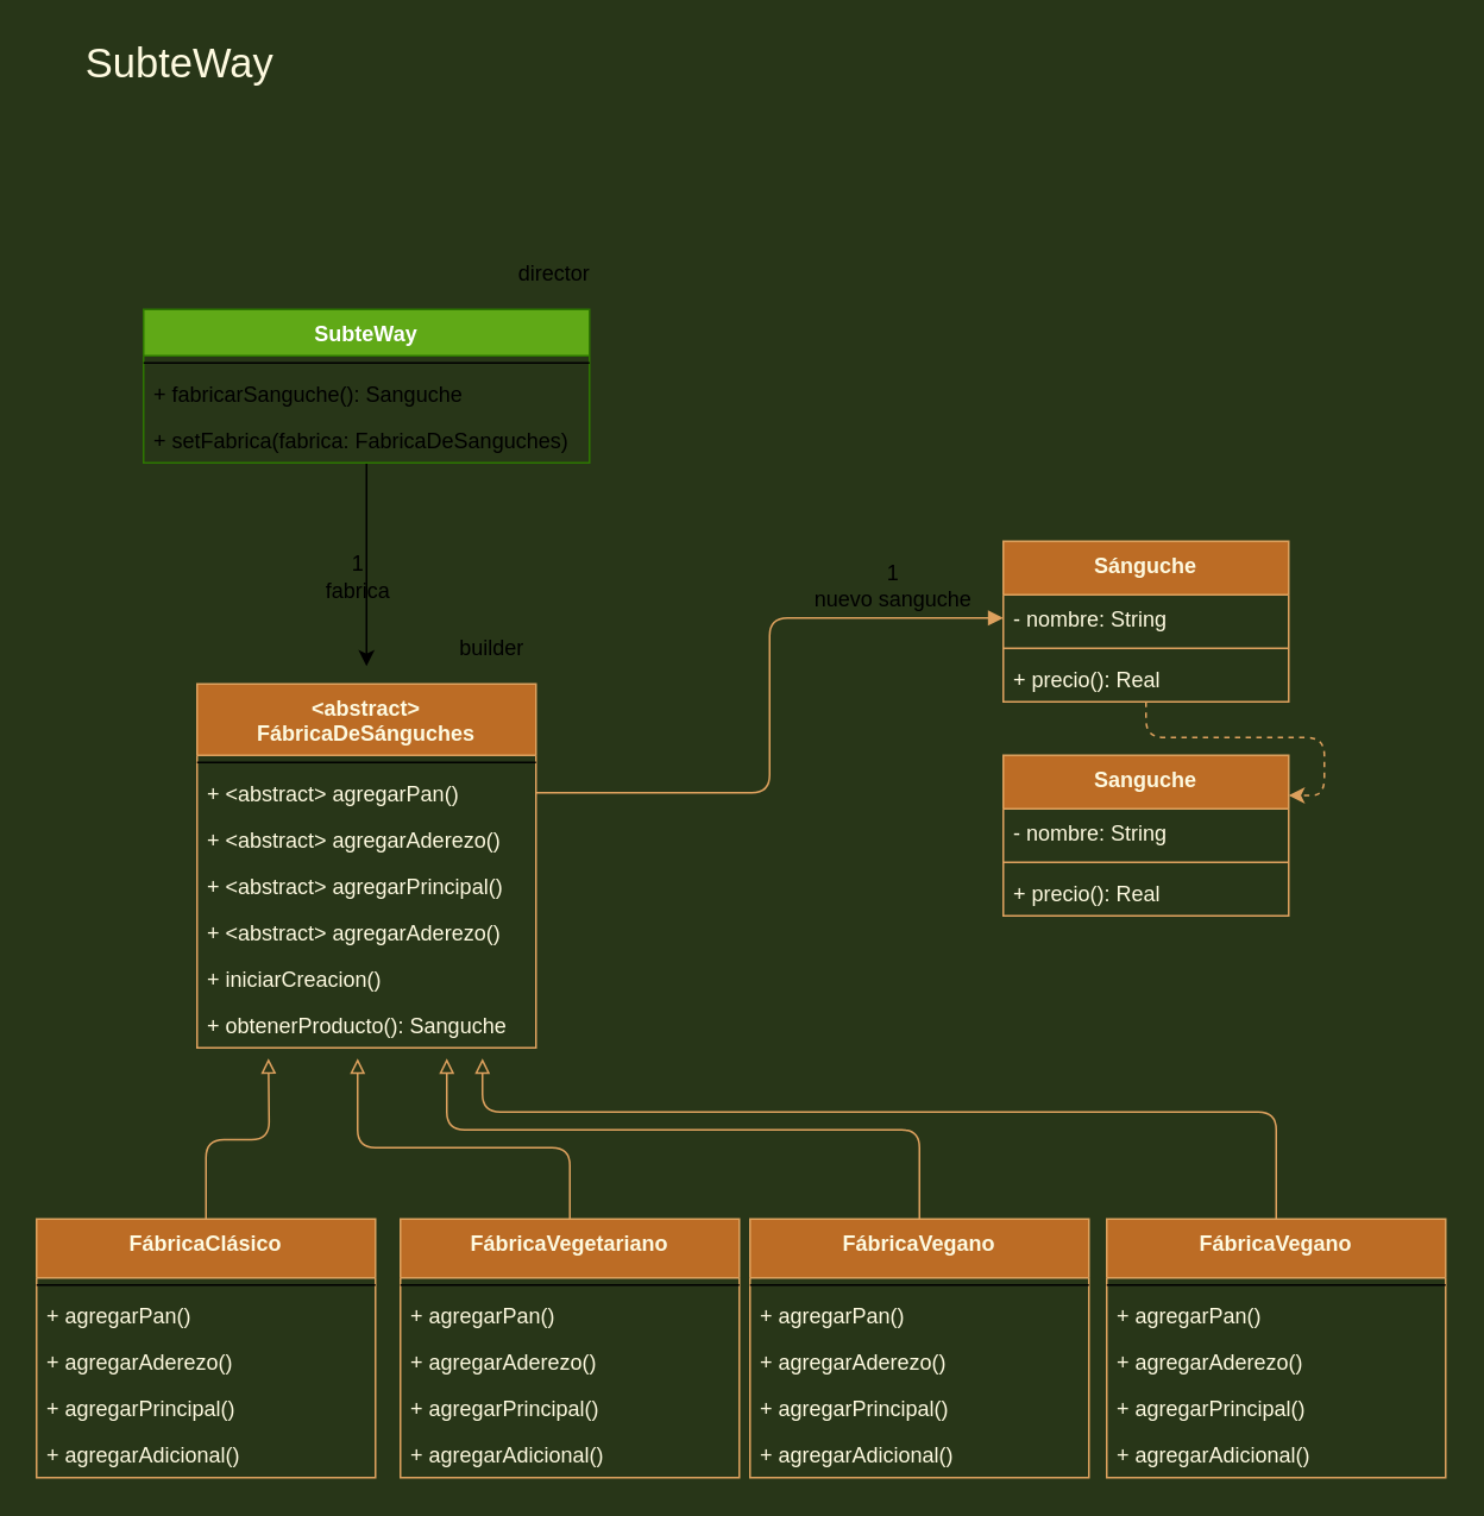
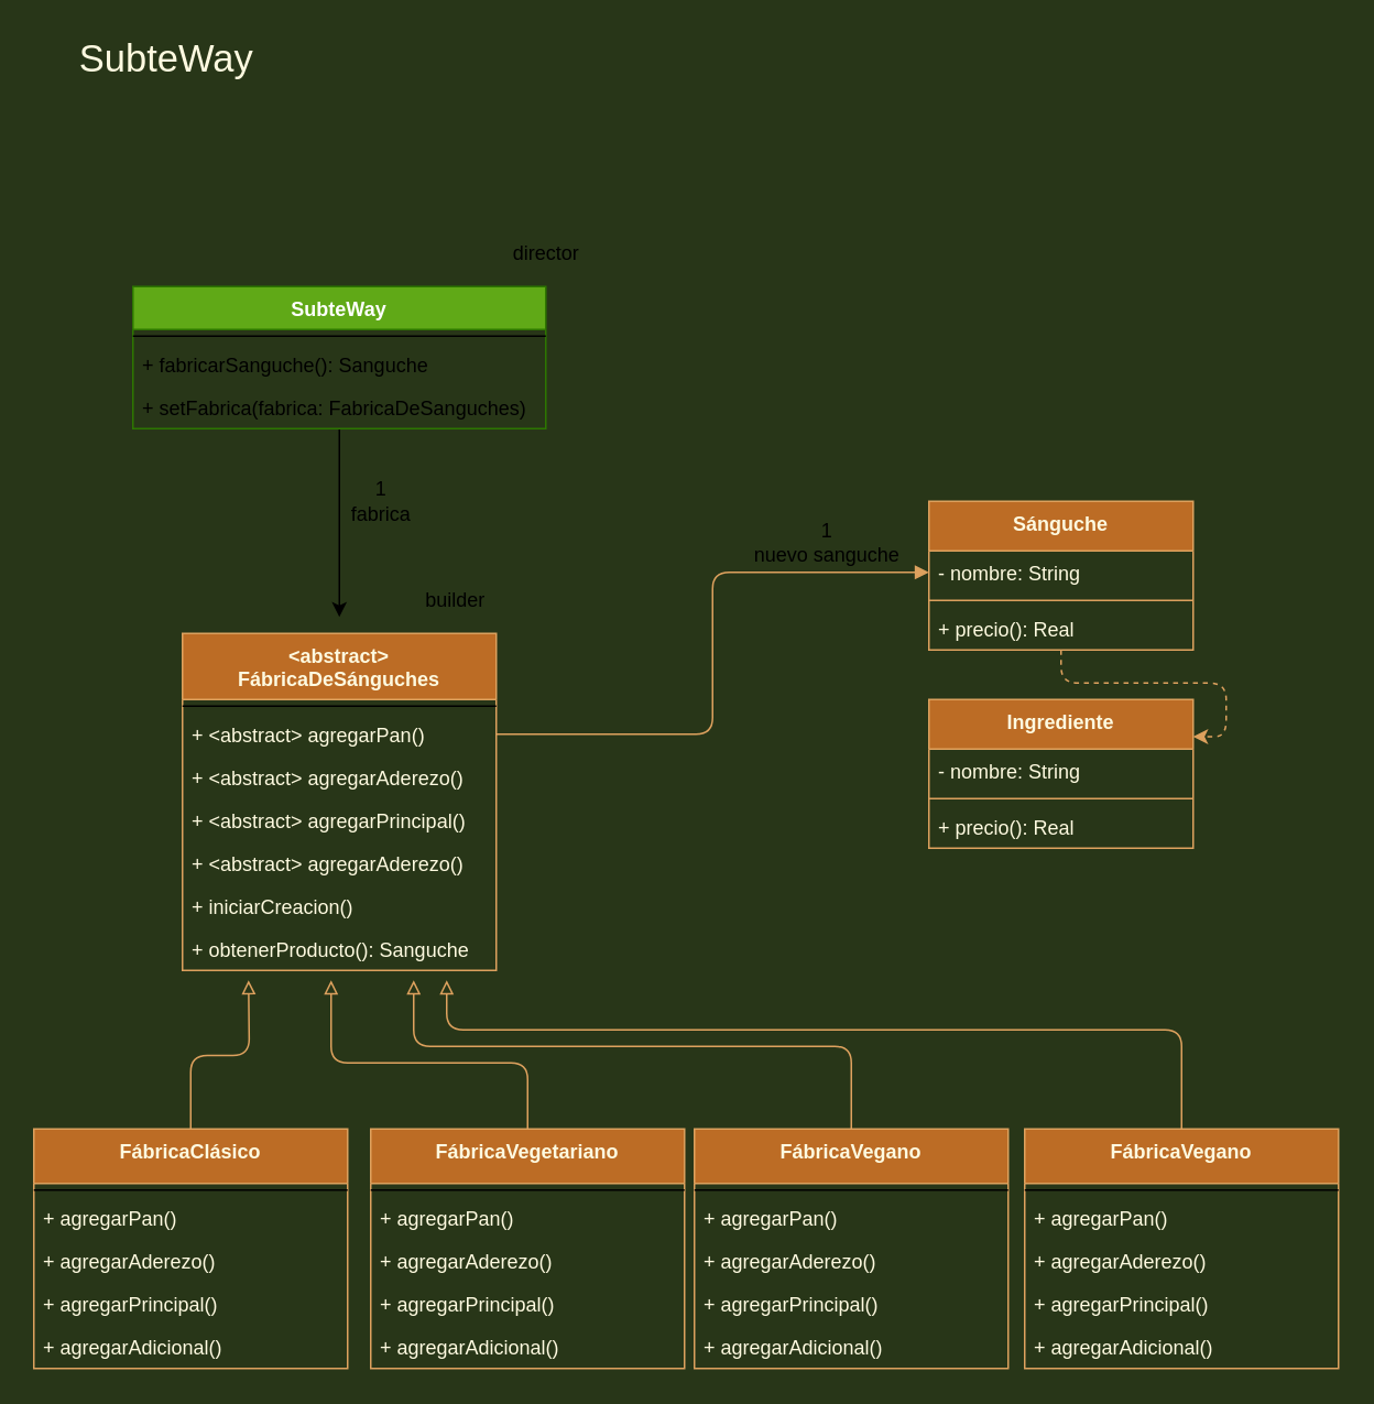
  <mxCell id="0" />
  <mxCell id="1" parent="0" />
  <mxCell id="2" value="SubteWay" style="text;html=1;align=center;verticalAlign=middle;resizable=0;points=[];autosize=1;strokeColor=none;fillColor=none;fontSize=23;fontColor=#FEFAE0;" parent="1" vertex="1"><mxGeometry x="40" y="20" width="120" height="30" as="geometry" /></mxCell>
- <mxCell id="3" value="Sanguche" style="swimlane;fontStyle=1;align=center;verticalAlign=top;childLayout=stackLayout;horizontal=1;startSize=30;horizontalStack=0;resizeParent=1;resizeParentMax=0;resizeLast=0;collapsible=1;marginBottom=0;fillColor=#BC6C25;strokeColor=#DDA15E;fontColor=#FEFAE0;" parent="1" vertex="1"><mxGeometry x="562" y="423" width="160" height="90" as="geometry" /></mxCell>
+ <mxCell id="3" value="Ingrediente" style="swimlane;fontStyle=1;align=center;verticalAlign=top;childLayout=stackLayout;horizontal=1;startSize=30;horizontalStack=0;resizeParent=1;resizeParentMax=0;resizeLast=0;collapsible=1;marginBottom=0;fillColor=#BC6C25;strokeColor=#DDA15E;fontColor=#FEFAE0;" parent="1" vertex="1"><mxGeometry x="562" y="423" width="160" height="90" as="geometry" /></mxCell>
  <mxCell id="4" value="- nombre: String" style="text;strokeColor=none;fillColor=none;align=left;verticalAlign=top;spacingLeft=4;spacingRight=4;overflow=hidden;rotatable=0;points=[[0,0.5],[1,0.5]];portConstraint=eastwest;fontColor=#FEFAE0;" parent="3" vertex="1"><mxGeometry y="30" width="160" height="26" as="geometry" /></mxCell>
  <mxCell id="5" value="" style="line;strokeWidth=1;fillColor=none;align=left;verticalAlign=middle;spacingTop=-1;spacingLeft=3;spacingRight=3;rotatable=0;labelPosition=right;points=[];portConstraint=eastwest;labelBackgroundColor=#283618;strokeColor=#DDA15E;fontColor=#FEFAE0;" parent="3" vertex="1"><mxGeometry y="56" width="160" height="8" as="geometry" /></mxCell>
  <mxCell id="6" value="+ precio(): Real" style="text;strokeColor=none;fillColor=none;align=left;verticalAlign=top;spacingLeft=4;spacingRight=4;overflow=hidden;rotatable=0;points=[[0,0.5],[1,0.5]];portConstraint=eastwest;fontColor=#FEFAE0;" parent="3" vertex="1"><mxGeometry y="64" width="160" height="26" as="geometry" /></mxCell>
  <mxCell id="7" style="edgeStyle=orthogonalEdgeStyle;curved=0;rounded=1;sketch=0;orthogonalLoop=1;jettySize=auto;html=1;entryX=1;entryY=0.25;entryDx=0;entryDy=0;fontColor=#FEFAE0;strokeColor=#DDA15E;fillColor=#BC6C25;dashed=1;" parent="1" source="8" target="3" edge="1"><mxGeometry relative="1" as="geometry" /></mxCell>
  <mxCell id="8" value="Sánguche" style="swimlane;fontStyle=1;align=center;verticalAlign=top;childLayout=stackLayout;horizontal=1;startSize=30;horizontalStack=0;resizeParent=1;resizeParentMax=0;resizeLast=0;collapsible=1;marginBottom=0;fillColor=#BC6C25;strokeColor=#DDA15E;fontColor=#FEFAE0;" parent="1" vertex="1"><mxGeometry x="562" y="303" width="160" height="90" as="geometry" /></mxCell>
  <mxCell id="9" value="- nombre: String" style="text;strokeColor=none;fillColor=none;align=left;verticalAlign=top;spacingLeft=4;spacingRight=4;overflow=hidden;rotatable=0;points=[[0,0.5],[1,0.5]];portConstraint=eastwest;fontColor=#FEFAE0;" parent="8" vertex="1"><mxGeometry y="30" width="160" height="26" as="geometry" /></mxCell>
  <mxCell id="10" value="" style="line;strokeWidth=1;fillColor=none;align=left;verticalAlign=middle;spacingTop=-1;spacingLeft=3;spacingRight=3;rotatable=0;labelPosition=right;points=[];portConstraint=eastwest;labelBackgroundColor=#283618;strokeColor=#DDA15E;fontColor=#FEFAE0;" parent="8" vertex="1"><mxGeometry y="56" width="160" height="8" as="geometry" /></mxCell>
  <mxCell id="11" value="+ precio(): Real" style="text;strokeColor=none;fillColor=none;align=left;verticalAlign=top;spacingLeft=4;spacingRight=4;overflow=hidden;rotatable=0;points=[[0,0.5],[1,0.5]];portConstraint=eastwest;fontColor=#FEFAE0;" parent="8" vertex="1"><mxGeometry y="64" width="160" height="26" as="geometry" /></mxCell>
  <mxCell id="12" value="&lt;abstract&gt;&#10;FábricaDeSánguches" style="swimlane;fontStyle=1;align=center;verticalAlign=top;childLayout=stackLayout;horizontal=1;startSize=40;horizontalStack=0;resizeParent=1;resizeParentMax=0;resizeLast=0;collapsible=1;marginBottom=0;rounded=0;sketch=0;fontColor=#FEFAE0;strokeColor=#DDA15E;fillColor=#BC6C25;" parent="1" vertex="1"><mxGeometry x="110" y="383" width="190" height="204" as="geometry" /></mxCell>
  <mxCell id="13" value="" style="line;strokeWidth=1;fillColor=none;align=left;verticalAlign=middle;spacingTop=-1;spacingLeft=3;spacingRight=3;rotatable=0;labelPosition=right;points=[];portConstraint=eastwest;rounded=0;sketch=0;fontColor=#FEFAE0;" parent="12" vertex="1"><mxGeometry y="40" width="190" height="8" as="geometry" /></mxCell>
  <mxCell id="14" value="+ &lt;abstract&gt; agregarPan()" style="text;strokeColor=none;fillColor=none;align=left;verticalAlign=top;spacingLeft=4;spacingRight=4;overflow=hidden;rotatable=0;points=[[0,0.5],[1,0.5]];portConstraint=eastwest;rounded=0;sketch=0;fontColor=#FEFAE0;" parent="12" vertex="1"><mxGeometry y="48" width="190" height="26" as="geometry" /></mxCell>
  <mxCell id="15" value="+ &lt;abstract&gt; agregarAderezo()" style="text;strokeColor=none;fillColor=none;align=left;verticalAlign=top;spacingLeft=4;spacingRight=4;overflow=hidden;rotatable=0;points=[[0,0.5],[1,0.5]];portConstraint=eastwest;rounded=0;sketch=0;fontColor=#FEFAE0;" parent="12" vertex="1"><mxGeometry y="74" width="190" height="26" as="geometry" /></mxCell>
  <mxCell id="16" value="+ &lt;abstract&gt; agregarPrincipal()" style="text;strokeColor=none;fillColor=none;align=left;verticalAlign=top;spacingLeft=4;spacingRight=4;overflow=hidden;rotatable=0;points=[[0,0.5],[1,0.5]];portConstraint=eastwest;rounded=0;sketch=0;fontColor=#FEFAE0;" parent="12" vertex="1"><mxGeometry y="100" width="190" height="26" as="geometry" /></mxCell>
  <mxCell id="17" value="+ &lt;abstract&gt; agregarAderezo()" style="text;strokeColor=none;fillColor=none;align=left;verticalAlign=top;spacingLeft=4;spacingRight=4;overflow=hidden;rotatable=0;points=[[0,0.5],[1,0.5]];portConstraint=eastwest;rounded=0;sketch=0;fontColor=#FEFAE0;" vertex="1" parent="12"><mxGeometry y="126" width="190" height="26" as="geometry" /></mxCell>
  <mxCell id="18" value="+ iniciarCreacion()" style="text;strokeColor=none;fillColor=none;align=left;verticalAlign=top;spacingLeft=4;spacingRight=4;overflow=hidden;rotatable=0;points=[[0,0.5],[1,0.5]];portConstraint=eastwest;rounded=0;sketch=0;fontColor=#FEFAE0;" parent="12" vertex="1"><mxGeometry y="152" width="190" height="26" as="geometry" /></mxCell>
  <mxCell id="19" value="+ obtenerProducto(): Sanguche" style="text;strokeColor=none;fillColor=none;align=left;verticalAlign=top;spacingLeft=4;spacingRight=4;overflow=hidden;rotatable=0;points=[[0,0.5],[1,0.5]];portConstraint=eastwest;rounded=0;sketch=0;fontColor=#FEFAE0;" vertex="1" parent="12"><mxGeometry y="178" width="190" height="26" as="geometry" /></mxCell>
  <mxCell id="20" style="edgeStyle=orthogonalEdgeStyle;curved=0;rounded=1;sketch=0;orthogonalLoop=1;jettySize=auto;html=1;fontColor=#FEFAE0;strokeColor=#DDA15E;fillColor=#BC6C25;endArrow=block;endFill=0;" parent="1" source="21" edge="1"><mxGeometry relative="1" as="geometry"><mxPoint x="150" y="593" as="targetPoint" /></mxGeometry></mxCell>
  <mxCell id="21" value="FábricaClásico" style="swimlane;fontStyle=1;align=center;verticalAlign=top;childLayout=stackLayout;horizontal=1;startSize=33;horizontalStack=0;resizeParent=1;resizeParentMax=0;resizeLast=0;collapsible=1;marginBottom=0;rounded=0;sketch=0;fontColor=#FEFAE0;strokeColor=#DDA15E;fillColor=#BC6C25;" parent="1" vertex="1"><mxGeometry x="20" y="683" width="190" height="145" as="geometry" /></mxCell>
  <mxCell id="22" value="" style="line;strokeWidth=1;fillColor=none;align=left;verticalAlign=middle;spacingTop=-1;spacingLeft=3;spacingRight=3;rotatable=0;labelPosition=right;points=[];portConstraint=eastwest;rounded=0;sketch=0;fontColor=#FEFAE0;" parent="21" vertex="1"><mxGeometry y="33" width="190" height="8" as="geometry" /></mxCell>
  <mxCell id="23" value="+ agregarPan()" style="text;strokeColor=none;fillColor=none;align=left;verticalAlign=top;spacingLeft=4;spacingRight=4;overflow=hidden;rotatable=0;points=[[0,0.5],[1,0.5]];portConstraint=eastwest;rounded=0;sketch=0;fontColor=#FEFAE0;" parent="21" vertex="1"><mxGeometry y="41" width="190" height="26" as="geometry" /></mxCell>
  <mxCell id="24" value="+ agregarAderezo()" style="text;strokeColor=none;fillColor=none;align=left;verticalAlign=top;spacingLeft=4;spacingRight=4;overflow=hidden;rotatable=0;points=[[0,0.5],[1,0.5]];portConstraint=eastwest;rounded=0;sketch=0;fontColor=#FEFAE0;" parent="21" vertex="1"><mxGeometry y="67" width="190" height="26" as="geometry" /></mxCell>
  <mxCell id="25" value="+ agregarPrincipal()" style="text;strokeColor=none;fillColor=none;align=left;verticalAlign=top;spacingLeft=4;spacingRight=4;overflow=hidden;rotatable=0;points=[[0,0.5],[1,0.5]];portConstraint=eastwest;rounded=0;sketch=0;fontColor=#FEFAE0;" parent="21" vertex="1"><mxGeometry y="93" width="190" height="26" as="geometry" /></mxCell>
  <mxCell id="26" value="+ agregarAdicional()" style="text;strokeColor=none;fillColor=none;align=left;verticalAlign=top;spacingLeft=4;spacingRight=4;overflow=hidden;rotatable=0;points=[[0,0.5],[1,0.5]];portConstraint=eastwest;rounded=0;sketch=0;fontColor=#FEFAE0;" parent="21" vertex="1"><mxGeometry y="119" width="190" height="26" as="geometry" /></mxCell>
  <mxCell id="27" style="edgeStyle=orthogonalEdgeStyle;curved=0;rounded=1;sketch=0;orthogonalLoop=1;jettySize=auto;html=1;fontColor=#FEFAE0;endArrow=block;endFill=0;strokeColor=#DDA15E;fillColor=#BC6C25;" parent="1" source="28" edge="1"><mxGeometry relative="1" as="geometry"><mxPoint x="200" y="593" as="targetPoint" /><Array as="points"><mxPoint x="319" y="643" /><mxPoint x="200" y="643" /></Array></mxGeometry></mxCell>
  <mxCell id="28" value="FábricaVegetariano" style="swimlane;fontStyle=1;align=center;verticalAlign=top;childLayout=stackLayout;horizontal=1;startSize=33;horizontalStack=0;resizeParent=1;resizeParentMax=0;resizeLast=0;collapsible=1;marginBottom=0;rounded=0;sketch=0;fontColor=#FEFAE0;strokeColor=#DDA15E;fillColor=#BC6C25;" parent="1" vertex="1"><mxGeometry x="224" y="683" width="190" height="145" as="geometry" /></mxCell>
  <mxCell id="29" value="" style="line;strokeWidth=1;fillColor=none;align=left;verticalAlign=middle;spacingTop=-1;spacingLeft=3;spacingRight=3;rotatable=0;labelPosition=right;points=[];portConstraint=eastwest;rounded=0;sketch=0;fontColor=#FEFAE0;" parent="28" vertex="1"><mxGeometry y="33" width="190" height="8" as="geometry" /></mxCell>
  <mxCell id="30" value="+ agregarPan()" style="text;strokeColor=none;fillColor=none;align=left;verticalAlign=top;spacingLeft=4;spacingRight=4;overflow=hidden;rotatable=0;points=[[0,0.5],[1,0.5]];portConstraint=eastwest;rounded=0;sketch=0;fontColor=#FEFAE0;" parent="28" vertex="1"><mxGeometry y="41" width="190" height="26" as="geometry" /></mxCell>
  <mxCell id="31" value="+ agregarAderezo()" style="text;strokeColor=none;fillColor=none;align=left;verticalAlign=top;spacingLeft=4;spacingRight=4;overflow=hidden;rotatable=0;points=[[0,0.5],[1,0.5]];portConstraint=eastwest;rounded=0;sketch=0;fontColor=#FEFAE0;" parent="28" vertex="1"><mxGeometry y="67" width="190" height="26" as="geometry" /></mxCell>
  <mxCell id="32" value="+ agregarPrincipal()" style="text;strokeColor=none;fillColor=none;align=left;verticalAlign=top;spacingLeft=4;spacingRight=4;overflow=hidden;rotatable=0;points=[[0,0.5],[1,0.5]];portConstraint=eastwest;rounded=0;sketch=0;fontColor=#FEFAE0;" parent="28" vertex="1"><mxGeometry y="93" width="190" height="26" as="geometry" /></mxCell>
  <mxCell id="33" value="+ agregarAdicional()" style="text;strokeColor=none;fillColor=none;align=left;verticalAlign=top;spacingLeft=4;spacingRight=4;overflow=hidden;rotatable=0;points=[[0,0.5],[1,0.5]];portConstraint=eastwest;rounded=0;sketch=0;fontColor=#FEFAE0;" parent="28" vertex="1"><mxGeometry y="119" width="190" height="26" as="geometry" /></mxCell>
  <mxCell id="34" style="edgeStyle=orthogonalEdgeStyle;curved=0;rounded=1;sketch=0;orthogonalLoop=1;jettySize=auto;html=1;fontColor=#FEFAE0;endArrow=block;endFill=0;strokeColor=#DDA15E;fillColor=#BC6C25;" parent="1" source="35" edge="1"><mxGeometry relative="1" as="geometry"><mxPoint x="250" y="593" as="targetPoint" /><Array as="points"><mxPoint x="515" y="633" /><mxPoint x="250" y="633" /></Array></mxGeometry></mxCell>
  <mxCell id="35" value="FábricaVegano" style="swimlane;fontStyle=1;align=center;verticalAlign=top;childLayout=stackLayout;horizontal=1;startSize=33;horizontalStack=0;resizeParent=1;resizeParentMax=0;resizeLast=0;collapsible=1;marginBottom=0;rounded=0;sketch=0;fontColor=#FEFAE0;strokeColor=#DDA15E;fillColor=#BC6C25;" parent="1" vertex="1"><mxGeometry x="420" y="683" width="190" height="145" as="geometry" /></mxCell>
  <mxCell id="36" value="" style="line;strokeWidth=1;fillColor=none;align=left;verticalAlign=middle;spacingTop=-1;spacingLeft=3;spacingRight=3;rotatable=0;labelPosition=right;points=[];portConstraint=eastwest;rounded=0;sketch=0;fontColor=#FEFAE0;" parent="35" vertex="1"><mxGeometry y="33" width="190" height="8" as="geometry" /></mxCell>
  <mxCell id="37" value="+ agregarPan()" style="text;strokeColor=none;fillColor=none;align=left;verticalAlign=top;spacingLeft=4;spacingRight=4;overflow=hidden;rotatable=0;points=[[0,0.5],[1,0.5]];portConstraint=eastwest;rounded=0;sketch=0;fontColor=#FEFAE0;" parent="35" vertex="1"><mxGeometry y="41" width="190" height="26" as="geometry" /></mxCell>
  <mxCell id="38" value="+ agregarAderezo()" style="text;strokeColor=none;fillColor=none;align=left;verticalAlign=top;spacingLeft=4;spacingRight=4;overflow=hidden;rotatable=0;points=[[0,0.5],[1,0.5]];portConstraint=eastwest;rounded=0;sketch=0;fontColor=#FEFAE0;" parent="35" vertex="1"><mxGeometry y="67" width="190" height="26" as="geometry" /></mxCell>
  <mxCell id="39" value="+ agregarPrincipal()" style="text;strokeColor=none;fillColor=none;align=left;verticalAlign=top;spacingLeft=4;spacingRight=4;overflow=hidden;rotatable=0;points=[[0,0.5],[1,0.5]];portConstraint=eastwest;rounded=0;sketch=0;fontColor=#FEFAE0;" parent="35" vertex="1"><mxGeometry y="93" width="190" height="26" as="geometry" /></mxCell>
  <mxCell id="40" value="+ agregarAdicional()" style="text;strokeColor=none;fillColor=none;align=left;verticalAlign=top;spacingLeft=4;spacingRight=4;overflow=hidden;rotatable=0;points=[[0,0.5],[1,0.5]];portConstraint=eastwest;rounded=0;sketch=0;fontColor=#FEFAE0;" parent="35" vertex="1"><mxGeometry y="119" width="190" height="26" as="geometry" /></mxCell>
  <mxCell id="41" style="edgeStyle=orthogonalEdgeStyle;curved=0;rounded=1;sketch=0;orthogonalLoop=1;jettySize=auto;html=1;fontColor=#FEFAE0;endArrow=block;endFill=0;strokeColor=#DDA15E;fillColor=#BC6C25;" parent="1" source="42" edge="1"><mxGeometry relative="1" as="geometry"><mxPoint x="270" y="593" as="targetPoint" /><Array as="points"><mxPoint x="715" y="623" /><mxPoint x="270" y="623" /></Array></mxGeometry></mxCell>
  <mxCell id="42" value="FábricaVegano" style="swimlane;fontStyle=1;align=center;verticalAlign=top;childLayout=stackLayout;horizontal=1;startSize=33;horizontalStack=0;resizeParent=1;resizeParentMax=0;resizeLast=0;collapsible=1;marginBottom=0;rounded=0;sketch=0;fontColor=#FEFAE0;strokeColor=#DDA15E;fillColor=#BC6C25;" parent="1" vertex="1"><mxGeometry x="620" y="683" width="190" height="145" as="geometry" /></mxCell>
  <mxCell id="43" value="" style="line;strokeWidth=1;fillColor=none;align=left;verticalAlign=middle;spacingTop=-1;spacingLeft=3;spacingRight=3;rotatable=0;labelPosition=right;points=[];portConstraint=eastwest;rounded=0;sketch=0;fontColor=#FEFAE0;" parent="42" vertex="1"><mxGeometry y="33" width="190" height="8" as="geometry" /></mxCell>
  <mxCell id="44" value="+ agregarPan()" style="text;strokeColor=none;fillColor=none;align=left;verticalAlign=top;spacingLeft=4;spacingRight=4;overflow=hidden;rotatable=0;points=[[0,0.5],[1,0.5]];portConstraint=eastwest;rounded=0;sketch=0;fontColor=#FEFAE0;" parent="42" vertex="1"><mxGeometry y="41" width="190" height="26" as="geometry" /></mxCell>
  <mxCell id="45" value="+ agregarAderezo()" style="text;strokeColor=none;fillColor=none;align=left;verticalAlign=top;spacingLeft=4;spacingRight=4;overflow=hidden;rotatable=0;points=[[0,0.5],[1,0.5]];portConstraint=eastwest;rounded=0;sketch=0;fontColor=#FEFAE0;" parent="42" vertex="1"><mxGeometry y="67" width="190" height="26" as="geometry" /></mxCell>
  <mxCell id="46" value="+ agregarPrincipal()" style="text;strokeColor=none;fillColor=none;align=left;verticalAlign=top;spacingLeft=4;spacingRight=4;overflow=hidden;rotatable=0;points=[[0,0.5],[1,0.5]];portConstraint=eastwest;rounded=0;sketch=0;fontColor=#FEFAE0;" parent="42" vertex="1"><mxGeometry y="93" width="190" height="26" as="geometry" /></mxCell>
  <mxCell id="47" value="+ agregarAdicional()" style="text;strokeColor=none;fillColor=none;align=left;verticalAlign=top;spacingLeft=4;spacingRight=4;overflow=hidden;rotatable=0;points=[[0,0.5],[1,0.5]];portConstraint=eastwest;rounded=0;sketch=0;fontColor=#FEFAE0;" parent="42" vertex="1"><mxGeometry y="119" width="190" height="26" as="geometry" /></mxCell>
  <mxCell id="48" style="edgeStyle=orthogonalEdgeStyle;curved=0;rounded=1;sketch=0;orthogonalLoop=1;jettySize=auto;html=1;entryX=0;entryY=0.5;entryDx=0;entryDy=0;fontColor=#FEFAE0;endArrow=block;endFill=1;strokeColor=#DDA15E;fillColor=#BC6C25;" parent="1" source="14" target="9" edge="1"><mxGeometry relative="1" as="geometry" /></mxCell>
  <mxCell id="49" style="edgeStyle=orthogonalEdgeStyle;rounded=0;orthogonalLoop=1;jettySize=auto;html=1;" edge="1" parent="1" source="50"><mxGeometry relative="1" as="geometry"><mxPoint x="205" y="373" as="targetPoint" /></mxGeometry></mxCell>
  <mxCell id="50" value="SubteWay" style="swimlane;fontStyle=1;align=center;verticalAlign=top;childLayout=stackLayout;horizontal=1;startSize=26;horizontalStack=0;resizeParent=1;resizeParentMax=0;resizeLast=0;collapsible=1;marginBottom=0;fillColor=#60a917;fontColor=#ffffff;strokeColor=#2D7600;" vertex="1" parent="1"><mxGeometry x="80" y="173" width="250" height="86" as="geometry" /></mxCell>
  <mxCell id="51" value="" style="line;strokeWidth=1;fillColor=none;align=left;verticalAlign=middle;spacingTop=-1;spacingLeft=3;spacingRight=3;rotatable=0;labelPosition=right;points=[];portConstraint=eastwest;" vertex="1" parent="50"><mxGeometry y="26" width="250" height="8" as="geometry" /></mxCell>
  <mxCell id="52" value="+ fabricarSanguche(): Sanguche" style="text;strokeColor=none;fillColor=none;align=left;verticalAlign=top;spacingLeft=4;spacingRight=4;overflow=hidden;rotatable=0;points=[[0,0.5],[1,0.5]];portConstraint=eastwest;" vertex="1" parent="50"><mxGeometry y="34" width="250" height="26" as="geometry" /></mxCell>
  <mxCell id="53" value="+ setFabrica(fabrica: FabricaDeSanguches)" style="text;strokeColor=none;fillColor=none;align=left;verticalAlign=top;spacingLeft=4;spacingRight=4;overflow=hidden;rotatable=0;points=[[0,0.5],[1,0.5]];portConstraint=eastwest;" vertex="1" parent="50"><mxGeometry y="60" width="250" height="26" as="geometry" /></mxCell>
- <mxCell id="54" value="director" style="text;html=1;align=center;verticalAlign=middle;resizable=0;points=[];autosize=1;strokeColor=none;fillColor=none;" vertex="1" parent="1"><mxGeometry x="280" y="143" width="60" height="20" as="geometry" /></mxCell>
+ <mxCell id="54" value="director" style="text;html=1;align=center;verticalAlign=middle;resizable=0;points=[];autosize=1;strokeColor=none;fillColor=none;" vertex="1" parent="1"><mxGeometry x="300" y="143" width="60" height="20" as="geometry" /></mxCell>
  <mxCell id="55" value="1&lt;br&gt;nuevo sanguche" style="text;html=1;align=center;verticalAlign=middle;resizable=0;points=[];autosize=1;strokeColor=none;fillColor=none;" vertex="1" parent="1"><mxGeometry x="450" y="313" width="100" height="30" as="geometry" /></mxCell>
- <mxCell id="56" value="1&lt;br&gt;fabrica" style="text;html=1;align=center;verticalAlign=middle;resizable=0;points=[];autosize=1;strokeColor=none;fillColor=none;" vertex="1" parent="1"><mxGeometry x="175" y="308" width="50" height="30" as="geometry" /></mxCell>
+ <mxCell id="56" value="1&lt;br&gt;fabrica" style="text;html=1;align=center;verticalAlign=middle;resizable=0;points=[];autosize=1;strokeColor=none;fillColor=none;" vertex="1" parent="1"><mxGeometry x="205" y="288" width="50" height="30" as="geometry" /></mxCell>
  <mxCell id="57" value="builder" style="text;html=1;align=center;verticalAlign=middle;resizable=0;points=[];autosize=1;strokeColor=none;fillColor=none;" vertex="1" parent="1"><mxGeometry x="250" y="353" width="50" height="20" as="geometry" /></mxCell>
